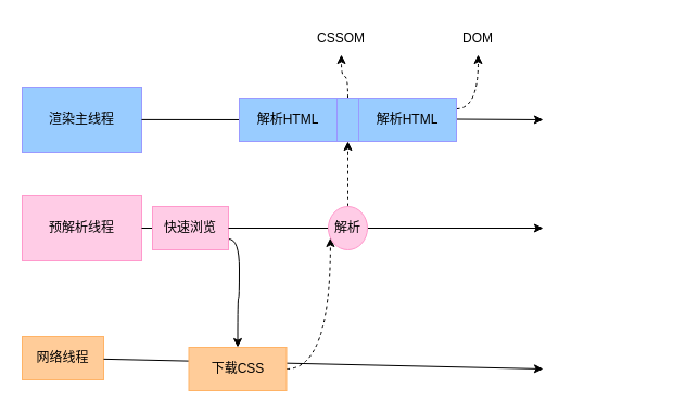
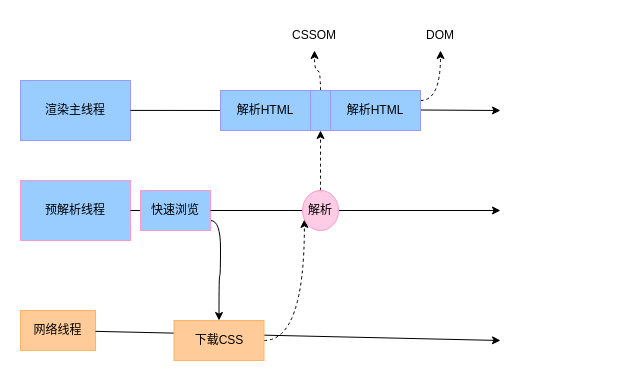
  <mxCell id="0" />
  <mxCell id="1" parent="0" />
  <mxCell id="2" value="" style="endArrow=classic;html=1;fontColor=#000000;strokeColor=#000000;startArrow=none;" parent="1" edge="1"><mxGeometry width="50" height="50" relative="1" as="geometry"><mxPoint x="420" y="109.5" as="sourcePoint" /><mxPoint x="500" y="110" as="targetPoint" /></mxGeometry></mxCell>
- <mxCell id="3" value="预解析线程" style="rounded=0;whiteSpace=wrap;html=1;fillColor=#FFCCE6;fontColor=#000000;strokeColor=#FF99CC;" parent="1" vertex="1"><mxGeometry x="20" y="180" width="110" height="60" as="geometry" /></mxCell>
+ <mxCell id="3" value="预解析线程" style="rounded=0;whiteSpace=wrap;html=1;fillColor=#99ccff;fontColor=#000000;strokeColor=#FF99CC;" parent="1" vertex="1"><mxGeometry x="20" y="180" width="110" height="60" as="geometry" /></mxCell>
  <mxCell id="4" value="渲染主线程" style="rounded=0;whiteSpace=wrap;html=1;fontColor=#000000;fillColor=#99CCFF;strokeColor=#9999FF;" parent="1" vertex="1"><mxGeometry x="20" y="80" width="110" height="60" as="geometry" /></mxCell>
  <mxCell id="5" value="网络线程" style="rounded=0;whiteSpace=wrap;html=1;fillColor=#FFCC99;fontColor=#000000;strokeColor=#FFB366;" parent="1" vertex="1"><mxGeometry x="20" y="310" width="75" height="40" as="geometry" /></mxCell>
  <mxCell id="6" value="" style="endArrow=classic;html=1;fontColor=#000000;strokeColor=#000000;startArrow=none;" parent="1" source="17" edge="1"><mxGeometry width="50" height="50" relative="1" as="geometry"><mxPoint x="289" y="209.5" as="sourcePoint" /><mxPoint x="500" y="210" as="targetPoint" /></mxGeometry></mxCell>
  <mxCell id="7" value="CSSOM" style="text;html=1;strokeColor=none;fillColor=none;align=center;verticalAlign=middle;whiteSpace=wrap;rounded=0;fontColor=#000000;" parent="1" vertex="1"><mxGeometry x="284" y="20" width="60" height="30" as="geometry" /></mxCell>
  <mxCell id="8" value="DOM" style="text;html=1;strokeColor=none;fillColor=none;align=center;verticalAlign=middle;whiteSpace=wrap;rounded=0;fontColor=#000000;" parent="1" vertex="1"><mxGeometry x="410" y="20" width="60" height="30" as="geometry" /></mxCell>
  <mxCell id="9" value="" style="endArrow=classic;html=1;fontColor=#000000;strokeColor=#000000;endFill=1;" parent="1" source="5" edge="1"><mxGeometry width="50" height="50" relative="1" as="geometry"><mxPoint x="130" y="340" as="sourcePoint" /><mxPoint x="500" y="340" as="targetPoint" /></mxGeometry></mxCell>
  <mxCell id="10" style="edgeStyle=orthogonalEdgeStyle;curved=1;html=1;entryX=0;entryY=0.75;entryDx=0;entryDy=0;dashed=1;strokeColor=#000000;fontColor=#000000;" parent="1" source="11" target="17" edge="1"><mxGeometry relative="1" as="geometry" /></mxCell>
  <mxCell id="11" value="下载CSS" style="rounded=0;whiteSpace=wrap;html=1;fontColor=#000000;fillColor=#FFCC99;strokeColor=#FFB366;" parent="1" vertex="1"><mxGeometry x="173.5" y="320" width="90" height="40" as="geometry" /></mxCell>
  <mxCell id="12" value="" style="endArrow=none;html=1;fontColor=#000000;strokeColor=#000000;" parent="1" source="3" target="14" edge="1"><mxGeometry width="50" height="50" relative="1" as="geometry"><mxPoint x="130" y="209.923" as="sourcePoint" /><mxPoint x="430" y="209.5" as="targetPoint" /></mxGeometry></mxCell>
  <mxCell id="13" style="edgeStyle=orthogonalEdgeStyle;html=1;entryX=0.5;entryY=0;entryDx=0;entryDy=0;fontColor=#000000;curved=1;strokeColor=#000000;dashed=0;exitX=1;exitY=0.75;exitDx=0;exitDy=0;" parent="1" source="14" target="11" edge="1"><mxGeometry relative="1" as="geometry" /></mxCell>
- <mxCell id="14" value="快速浏览" style="rounded=0;whiteSpace=wrap;html=1;fontColor=#000000;fillColor=#FFCCE6;strokeColor=#FF99CC;" parent="1" vertex="1"><mxGeometry x="140" y="190" width="70" height="40" as="geometry" /></mxCell>
+ <mxCell id="14" value="快速浏览" style="rounded=0;whiteSpace=wrap;html=1;fontColor=#000000;fillColor=#99ccff;strokeColor=#FF99CC;" parent="1" vertex="1"><mxGeometry x="140" y="190" width="70" height="40" as="geometry" /></mxCell>
  <mxCell id="15" value="" style="endArrow=none;html=1;fontColor=#000000;strokeColor=#000000;startArrow=none;" parent="1" source="14" target="17" edge="1"><mxGeometry width="50" height="50" relative="1" as="geometry"><mxPoint x="210" y="209.931" as="sourcePoint" /><mxPoint x="430" y="209.5" as="targetPoint" /></mxGeometry></mxCell>
  <mxCell id="16" style="edgeStyle=orthogonalEdgeStyle;curved=1;html=1;entryX=0.5;entryY=1;entryDx=0;entryDy=0;dashed=1;strokeColor=#000000;fontColor=#000000;" parent="1" source="17" target="24" edge="1"><mxGeometry relative="1" as="geometry" /></mxCell>
  <mxCell id="17" value="解析" style="ellipse;whiteSpace=wrap;html=1;fontColor=#000000;fillColor=#FFCCE6;strokeColor=#FF99CC;" parent="1" vertex="1"><mxGeometry x="302" y="190" width="36" height="40" as="geometry" /></mxCell>
  <mxCell id="18" value="" style="endArrow=none;html=1;fontColor=#000000;strokeColor=#000000;" parent="1" target="19" edge="1"><mxGeometry width="50" height="50" relative="1" as="geometry"><mxPoint x="130" y="109.923" as="sourcePoint" /><mxPoint x="470" y="110" as="targetPoint" /></mxGeometry></mxCell>
  <mxCell id="19" value="解析HTML" style="rounded=0;whiteSpace=wrap;html=1;fontColor=#000000;fillColor=#99CCFF;strokeColor=#9999FF;" parent="1" vertex="1"><mxGeometry x="220" y="90" width="90" height="40" as="geometry" /></mxCell>
  <mxCell id="20" value="" style="endArrow=none;html=1;fontColor=#000000;strokeColor=#000000;startArrow=none;" parent="1" source="19" target="22" edge="1"><mxGeometry width="50" height="50" relative="1" as="geometry"><mxPoint x="340" y="110" as="sourcePoint" /><mxPoint x="580" y="110" as="targetPoint" /></mxGeometry></mxCell>
  <mxCell id="21" style="edgeStyle=orthogonalEdgeStyle;curved=1;html=1;entryX=0.5;entryY=1;entryDx=0;entryDy=0;dashed=1;strokeColor=#000000;fontColor=#000000;exitX=1;exitY=0.25;exitDx=0;exitDy=0;" parent="1" source="22" target="8" edge="1"><mxGeometry relative="1" as="geometry" /></mxCell>
  <mxCell id="22" value="解析HTML" style="rounded=0;whiteSpace=wrap;html=1;fontColor=#000000;fillColor=#99CCFF;strokeColor=#9999FF;" parent="1" vertex="1"><mxGeometry x="330" y="90" width="90" height="40" as="geometry" /></mxCell>
  <mxCell id="23" style="edgeStyle=orthogonalEdgeStyle;curved=1;html=1;dashed=1;strokeColor=#000000;fontColor=#000000;" parent="1" source="24" target="7" edge="1"><mxGeometry relative="1" as="geometry" /></mxCell>
  <mxCell id="24" value="" style="rounded=0;whiteSpace=wrap;html=1;fontColor=#000000;fillColor=#99CCFF;strokeColor=#9999FF;" parent="1" vertex="1"><mxGeometry x="310" y="90" width="20" height="40" as="geometry" /></mxCell>
  <mxCell id="25" value="" style="endArrow=none;html=1;fontColor=#000000;strokeColor=#000000;startArrow=none;" parent="1" edge="1"><mxGeometry width="50" height="50" relative="1" as="geometry"><mxPoint x="598" y="110" as="sourcePoint" /><mxPoint x="598" y="110" as="targetPoint" /></mxGeometry></mxCell>
